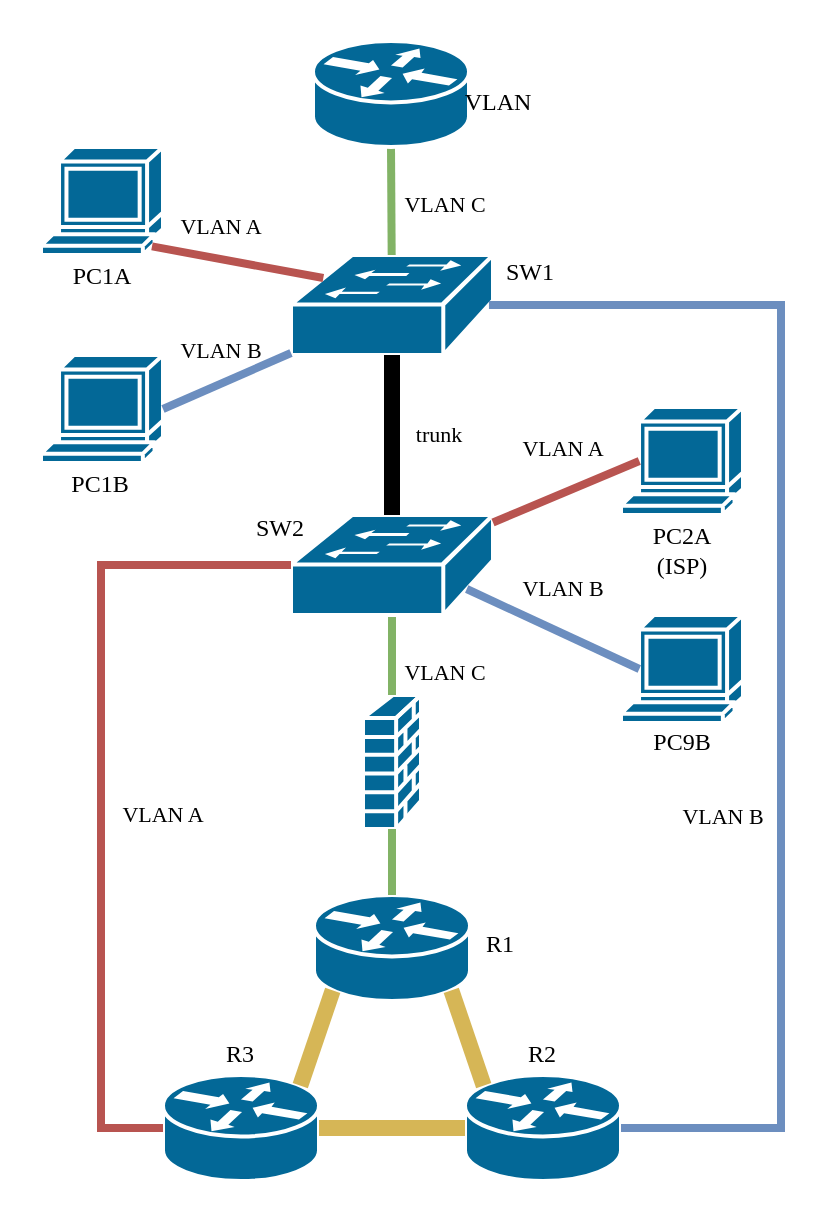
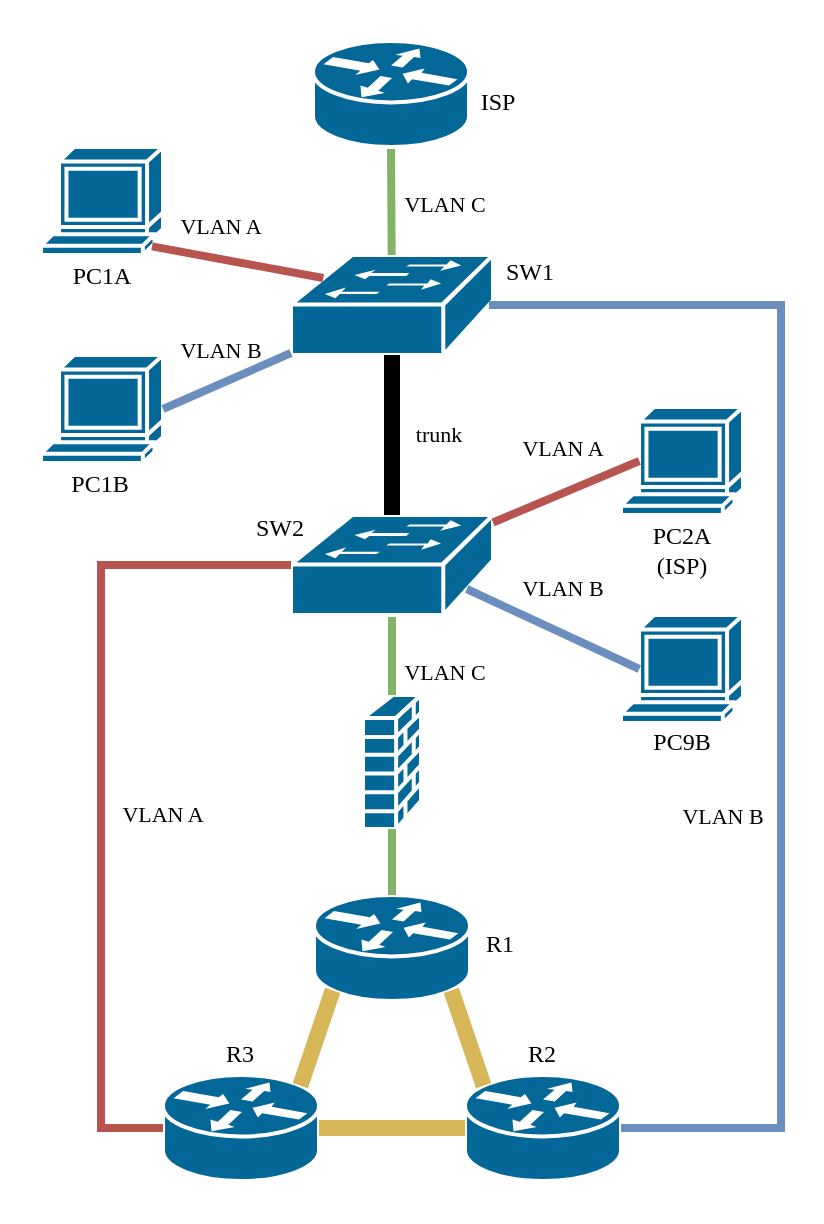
  <mxCell id="0" />
  <mxCell id="1" parent="0" />
  <mxCell id="2" value="" style="shape=mxgraph.cisco.switches.workgroup_switch;sketch=0;html=1;pointerEvents=1;dashed=0;fillColor=#036897;strokeColor=#ffffff;strokeWidth=2;verticalLabelPosition=bottom;verticalAlign=top;align=center;outlineConnect=0;fontFamily=Iosevka NF;" parent="1" vertex="1"><mxGeometry x="145" y="127" width="101" height="50" as="geometry" /></mxCell>
  <mxCell id="3" value="" style="shape=mxgraph.cisco.routers.router;sketch=0;html=1;pointerEvents=1;dashed=0;fillColor=#036897;strokeColor=#ffffff;strokeWidth=2;verticalLabelPosition=bottom;verticalAlign=top;align=center;outlineConnect=0;fontFamily=Iosevka NF;" parent="1" vertex="1"><mxGeometry x="156.5" y="447" width="78" height="53" as="geometry" /></mxCell>
  <mxCell id="4" value="" style="shape=mxgraph.cisco.security.firewall;sketch=0;html=1;pointerEvents=1;dashed=0;fillColor=#036897;strokeColor=#ffffff;strokeWidth=2;verticalLabelPosition=bottom;verticalAlign=top;align=center;outlineConnect=0;fontFamily=Iosevka NF;" parent="1" vertex="1"><mxGeometry x="181" y="347" width="29" height="67" as="geometry" /></mxCell>
  <mxCell id="5" value="" style="shape=mxgraph.cisco.computers_and_peripherals.terminal;sketch=0;html=1;pointerEvents=1;dashed=0;fillColor=#036897;strokeColor=#ffffff;strokeWidth=2;verticalLabelPosition=bottom;verticalAlign=top;align=center;outlineConnect=0;fontFamily=Iosevka NF;" parent="1" vertex="1"><mxGeometry x="20" y="177" width="61" height="54" as="geometry" /></mxCell>
  <mxCell id="6" style="edgeStyle=orthogonalEdgeStyle;rounded=0;orthogonalLoop=1;jettySize=auto;html=1;endArrow=none;endFill=0;fillColor=#d5e8d4;strokeColor=#82b366;strokeWidth=4;fontFamily=Iosevka NF;" parent="1" source="8" target="4" edge="1"><mxGeometry relative="1" as="geometry" /></mxCell>
  <mxCell id="7" value="&lt;div&gt;VLAN C&lt;/div&gt;" style="edgeLabel;html=1;align=center;verticalAlign=middle;resizable=0;points=[];labelBackgroundColor=none;fontFamily=Iosevka NF;" parent="6" vertex="1" connectable="0"><mxGeometry x="0.252" relative="1" as="geometry"><mxPoint x="26" y="3" as="offset" /></mxGeometry></mxCell>
  <mxCell id="8" value="" style="shape=mxgraph.cisco.switches.workgroup_switch;sketch=0;html=1;pointerEvents=1;dashed=0;fillColor=#036897;strokeColor=#ffffff;strokeWidth=2;verticalLabelPosition=bottom;verticalAlign=top;align=center;outlineConnect=0;fontFamily=Iosevka NF;" parent="1" vertex="1"><mxGeometry x="145" y="257" width="101" height="50" as="geometry" /></mxCell>
  <mxCell id="9" value="" style="shape=mxgraph.cisco.routers.router;sketch=0;html=1;pointerEvents=1;dashed=0;fillColor=#036897;strokeColor=#ffffff;strokeWidth=2;verticalLabelPosition=bottom;verticalAlign=top;align=center;outlineConnect=0;fontFamily=Iosevka NF;" parent="1" vertex="1"><mxGeometry x="232" y="537" width="78" height="53" as="geometry" /></mxCell>
  <mxCell id="10" value="" style="shape=mxgraph.cisco.routers.router;sketch=0;html=1;pointerEvents=1;dashed=0;fillColor=#036897;strokeColor=#ffffff;strokeWidth=2;verticalLabelPosition=bottom;verticalAlign=top;align=center;outlineConnect=0;fontFamily=Iosevka NF;" parent="1" vertex="1"><mxGeometry x="81" y="537" width="78" height="53" as="geometry" /></mxCell>
  <mxCell id="11" value="" style="shape=mxgraph.cisco.computers_and_peripherals.terminal;sketch=0;html=1;pointerEvents=1;dashed=0;fillColor=#036897;strokeColor=#ffffff;strokeWidth=2;verticalLabelPosition=bottom;verticalAlign=top;align=center;outlineConnect=0;fontFamily=Iosevka NF;" parent="1" vertex="1"><mxGeometry x="310" y="203" width="61" height="54" as="geometry" /></mxCell>
  <mxCell id="12" value="&lt;div&gt;&lt;br&gt;&lt;/div&gt;&lt;div&gt;&lt;br&gt;&lt;/div&gt;" style="shape=mxgraph.cisco.computers_and_peripherals.terminal;sketch=0;html=1;pointerEvents=1;dashed=0;fillColor=#036897;strokeColor=#ffffff;strokeWidth=2;verticalLabelPosition=bottom;verticalAlign=top;align=center;outlineConnect=0;fontFamily=Iosevka NF;" parent="1" vertex="1"><mxGeometry x="310" y="307" width="61" height="54" as="geometry" /></mxCell>
  <mxCell id="13" value="" style="shape=mxgraph.cisco.computers_and_peripherals.terminal;sketch=0;html=1;pointerEvents=1;dashed=0;fillColor=#036897;strokeColor=#ffffff;strokeWidth=2;verticalLabelPosition=bottom;verticalAlign=top;align=center;outlineConnect=0;fontFamily=Iosevka NF;" parent="1" vertex="1"><mxGeometry x="20" y="73" width="61" height="54" as="geometry" /></mxCell>
  <mxCell id="14" value="" style="endArrow=none;html=1;rounded=0;fillColor=#d5e8d4;strokeColor=#82B366;strokeWidth=4;entryX=0.5;entryY=1;entryDx=0;entryDy=0;entryPerimeter=0;fontFamily=Iosevka NF;" parent="1" source="2" target="32" edge="1"><mxGeometry width="50" height="50" relative="1" as="geometry"><mxPoint x="60" y="317" as="sourcePoint" /><mxPoint x="110" y="267" as="targetPoint" /></mxGeometry></mxCell>
  <mxCell id="15" value="&lt;div&gt;VLAN C&lt;/div&gt;" style="edgeLabel;html=1;align=center;verticalAlign=middle;resizable=0;points=[];labelBackgroundColor=none;fontFamily=Iosevka NF;" parent="14" vertex="1" connectable="0"><mxGeometry x="-0.057" y="1" relative="1" as="geometry"><mxPoint x="27" y="-1" as="offset" /></mxGeometry></mxCell>
  <mxCell id="16" value="" style="endArrow=none;html=1;rounded=0;fillColor=#dae8fc;strokeColor=#6c8ebf;strokeWidth=4;entryX=0;entryY=0.98;entryDx=0;entryDy=0;entryPerimeter=0;exitX=1;exitY=0.5;exitDx=0;exitDy=0;exitPerimeter=0;fontFamily=Iosevka NF;" parent="1" source="5" target="2" edge="1"><mxGeometry width="50" height="50" relative="1" as="geometry"><mxPoint x="100" y="207" as="sourcePoint" /><mxPoint x="150" y="157" as="targetPoint" /></mxGeometry></mxCell>
  <mxCell id="17" value="&lt;div&gt;VLAN B&lt;/div&gt;" style="edgeLabel;html=1;align=center;verticalAlign=middle;resizable=0;points=[];labelBackgroundColor=none;fontFamily=Iosevka NF;" parent="16" vertex="1" connectable="0"><mxGeometry x="-0.093" y="-2" relative="1" as="geometry"><mxPoint x="-2" y="-19" as="offset" /></mxGeometry></mxCell>
  <mxCell id="18" value="" style="endArrow=none;html=1;rounded=0;strokeWidth=4;fillColor=#f8cecc;strokeColor=#b85450;exitX=0.16;exitY=0.23;exitDx=0;exitDy=0;exitPerimeter=0;entryX=0.91;entryY=0.92;entryDx=0;entryDy=0;entryPerimeter=0;fontFamily=Iosevka NF;" parent="1" source="2" target="13" edge="1"><mxGeometry width="50" height="50" relative="1" as="geometry"><mxPoint x="10" y="127" as="sourcePoint" /><mxPoint x="60" y="77" as="targetPoint" /></mxGeometry></mxCell>
  <mxCell id="19" value="&lt;div style=&quot;line-height: 0%;&quot;&gt;VLAN A&lt;/div&gt;" style="edgeLabel;html=1;align=center;verticalAlign=middle;resizable=0;points=[];labelBackgroundColor=none;fontFamily=Iosevka NF;" parent="18" vertex="1" connectable="0"><mxGeometry x="0.023" y="-3" relative="1" as="geometry"><mxPoint x="-8" y="-14" as="offset" /></mxGeometry></mxCell>
  <mxCell id="20" value="" style="endArrow=none;html=1;rounded=0;strokeWidth=8;fontFamily=Iosevka NF;" parent="1" source="2" target="8" edge="1"><mxGeometry width="50" height="50" relative="1" as="geometry"><mxPoint x="280" y="207" as="sourcePoint" /><mxPoint x="330" y="157" as="targetPoint" /></mxGeometry></mxCell>
  <mxCell id="21" value="&lt;div&gt;trunk&lt;/div&gt;" style="edgeLabel;html=1;align=center;verticalAlign=middle;resizable=0;points=[];labelBackgroundColor=none;fontFamily=Iosevka NF;" parent="20" vertex="1" connectable="0"><mxGeometry x="-0.21" y="2" relative="1" as="geometry"><mxPoint x="21" y="7" as="offset" /></mxGeometry></mxCell>
  <mxCell id="22" value="" style="endArrow=none;html=1;rounded=0;fillColor=#f8cecc;strokeColor=#b85450;strokeWidth=4;entryX=0.15;entryY=0.5;entryDx=0;entryDy=0;entryPerimeter=0;fontFamily=Iosevka NF;" parent="1" source="8" target="11" edge="1"><mxGeometry width="50" height="50" relative="1" as="geometry"><mxPoint x="260" y="297" as="sourcePoint" /><mxPoint x="310" y="247" as="targetPoint" /></mxGeometry></mxCell>
  <mxCell id="23" value="" style="endArrow=none;html=1;rounded=0;fillColor=#dae8fc;strokeColor=#6c8ebf;strokeWidth=4;exitX=0.87;exitY=0.74;exitDx=0;exitDy=0;exitPerimeter=0;entryX=0.15;entryY=0.5;entryDx=0;entryDy=0;entryPerimeter=0;fontFamily=Iosevka NF;" parent="1" source="8" target="12" edge="1"><mxGeometry width="50" height="50" relative="1" as="geometry"><mxPoint x="300" y="337" as="sourcePoint" /><mxPoint x="350" y="287" as="targetPoint" /></mxGeometry></mxCell>
  <mxCell id="24" value="" style="endArrow=none;html=1;rounded=0;fillColor=#fff2cc;strokeColor=#d6b656;strokeWidth=8;exitX=0.88;exitY=0.1;exitDx=0;exitDy=0;exitPerimeter=0;entryX=0.12;entryY=0.9;entryDx=0;entryDy=0;entryPerimeter=0;fontFamily=Iosevka NF;" parent="1" source="10" target="3" edge="1"><mxGeometry width="50" height="50" relative="1" as="geometry"><mxPoint x="80" y="557" as="sourcePoint" /><mxPoint x="130" y="507" as="targetPoint" /></mxGeometry></mxCell>
  <mxCell id="25" value="" style="endArrow=none;html=1;rounded=0;fillColor=#fff2cc;strokeColor=#d6b656;strokeWidth=8;entryX=0.88;entryY=0.9;entryDx=0;entryDy=0;entryPerimeter=0;exitX=0.12;exitY=0.1;exitDx=0;exitDy=0;exitPerimeter=0;fontFamily=Iosevka NF;" parent="1" source="9" target="3" edge="1"><mxGeometry width="50" height="50" relative="1" as="geometry"><mxPoint x="260" y="567" as="sourcePoint" /><mxPoint x="310" y="517" as="targetPoint" /></mxGeometry></mxCell>
  <mxCell id="26" value="" style="endArrow=none;html=1;rounded=0;fillColor=#fff2cc;strokeColor=#d6b656;strokeWidth=8;fontFamily=Iosevka NF;" parent="1" source="10" target="9" edge="1"><mxGeometry width="50" height="50" relative="1" as="geometry"><mxPoint x="170" y="627" as="sourcePoint" /><mxPoint x="220" y="577" as="targetPoint" /></mxGeometry></mxCell>
  <mxCell id="27" style="rounded=0;orthogonalLoop=1;jettySize=auto;html=1;entryX=1;entryY=0.5;entryDx=0;entryDy=0;entryPerimeter=0;endArrow=none;endFill=0;edgeStyle=orthogonalEdgeStyle;fillColor=#dae8fc;strokeColor=#6c8ebf;strokeWidth=4;exitX=0.98;exitY=0.5;exitDx=0;exitDy=0;exitPerimeter=0;fontFamily=Iosevka NF;" parent="1" source="2" target="9" edge="1"><mxGeometry relative="1" as="geometry"><Array as="points"><mxPoint x="390" y="152" /><mxPoint x="390" y="564" /></Array></mxGeometry></mxCell>
  <mxCell id="28" value="&lt;div&gt;VLAN B&lt;/div&gt;" style="edgeLabel;html=1;align=center;verticalAlign=middle;resizable=0;points=[];labelBackgroundColor=none;fontFamily=Iosevka NF;" parent="27" vertex="1" connectable="0"><mxGeometry x="0.241" y="-1" relative="1" as="geometry"><mxPoint x="-29" y="6" as="offset" /></mxGeometry></mxCell>
  <mxCell id="29" style="edgeStyle=orthogonalEdgeStyle;rounded=0;orthogonalLoop=1;jettySize=auto;html=1;entryX=0;entryY=0.5;entryDx=0;entryDy=0;entryPerimeter=0;fillColor=#f8cecc;strokeColor=#b85450;endArrow=none;endFill=0;strokeWidth=4;fontFamily=Iosevka NF;" parent="1" source="8" target="10" edge="1"><mxGeometry relative="1" as="geometry"><Array as="points"><mxPoint x="50" y="282" /><mxPoint x="50" y="564" /><mxPoint x="81" y="564" /></Array></mxGeometry></mxCell>
  <mxCell id="30" value="&lt;div&gt;VLAN A&lt;/div&gt;" style="edgeLabel;html=1;align=center;verticalAlign=middle;resizable=0;points=[];labelBackgroundColor=none;fontFamily=Iosevka NF;" parent="29" vertex="1" connectable="0"><mxGeometry x="0.071" y="2" relative="1" as="geometry"><mxPoint x="28" y="1" as="offset" /></mxGeometry></mxCell>
  <mxCell id="31" style="edgeStyle=orthogonalEdgeStyle;rounded=0;orthogonalLoop=1;jettySize=auto;html=1;entryX=0.5;entryY=0;entryDx=0;entryDy=0;entryPerimeter=0;endArrow=none;endFill=0;fillColor=#d5e8d4;strokeColor=#82b366;strokeWidth=4;fontFamily=Iosevka NF;" parent="1" source="4" target="3" edge="1"><mxGeometry relative="1" as="geometry" /></mxCell>
  <mxCell id="32" value="" style="shape=mxgraph.cisco.routers.router;sketch=0;html=1;pointerEvents=1;dashed=0;fillColor=#036897;strokeColor=#ffffff;strokeWidth=2;verticalLabelPosition=bottom;verticalAlign=top;align=center;outlineConnect=0;fontFamily=Iosevka NF;" parent="1" vertex="1"><mxGeometry x="156" y="20" width="78" height="53" as="geometry" /></mxCell>
  <mxCell id="33" value="&lt;div&gt;PC1A&lt;/div&gt;" style="text;html=1;align=center;verticalAlign=middle;whiteSpace=wrap;rounded=0;fontFamily=Iosevka NF;" parent="1" vertex="1"><mxGeometry x="21" y="123" width="60" height="30" as="geometry" /></mxCell>
  <mxCell id="34" value="&lt;div&gt;PC1B&lt;/div&gt;" style="text;html=1;align=center;verticalAlign=middle;whiteSpace=wrap;rounded=0;fontFamily=Iosevka NF;" parent="1" vertex="1"><mxGeometry x="20" y="227" width="60" height="30" as="geometry" /></mxCell>
- <mxCell id="35" value="&lt;p style=&quot;line-height: 120%;&quot;&gt;&lt;/p&gt;&lt;div&gt;VLAN&lt;/div&gt;" style="text;html=1;align=center;verticalAlign=middle;whiteSpace=wrap;rounded=0;fontFamily=Iosevka NF;" parent="1" vertex="1"><mxGeometry x="219" y="30" width="60" height="30" as="geometry" /></mxCell>
+ <mxCell id="35" value="&lt;p style=&quot;line-height: 120%;&quot;&gt;&lt;/p&gt;&lt;div&gt;ISP&lt;/div&gt;" style="text;html=1;align=center;verticalAlign=middle;whiteSpace=wrap;rounded=0;fontFamily=Iosevka NF;" parent="1" vertex="1"><mxGeometry x="219" y="30" width="60" height="30" as="geometry" /></mxCell>
  <mxCell id="36" value="&lt;div&gt;SW1&lt;/div&gt;" style="text;html=1;align=center;verticalAlign=middle;whiteSpace=wrap;rounded=0;fontFamily=Iosevka NF;" parent="1" vertex="1"><mxGeometry x="234.5" y="121" width="60" height="30" as="geometry" /></mxCell>
  <mxCell id="37" value="&lt;div&gt;SW2&lt;/div&gt;" style="text;html=1;align=center;verticalAlign=middle;whiteSpace=wrap;rounded=0;fontFamily=Iosevka NF;" parent="1" vertex="1"><mxGeometry x="110" y="249" width="60" height="30" as="geometry" /></mxCell>
  <mxCell id="38" value="&lt;div&gt;PC2A&lt;br&gt;(ISP)&lt;br&gt;&lt;/div&gt;" style="text;html=1;align=center;verticalAlign=middle;whiteSpace=wrap;rounded=0;fontFamily=Iosevka NF;" parent="1" vertex="1"><mxGeometry x="311" y="256" width="60" height="38" as="geometry" /></mxCell>
  <mxCell id="39" value="&lt;div&gt;PC9B&lt;/div&gt;" style="text;html=1;align=center;verticalAlign=middle;whiteSpace=wrap;rounded=0;fontFamily=Iosevka NF;" parent="1" vertex="1"><mxGeometry x="311" y="356" width="60" height="30" as="geometry" /></mxCell>
  <mxCell id="40" value="&lt;div style=&quot;line-height: 0%;&quot;&gt;VLAN A&lt;/div&gt;" style="edgeLabel;html=1;align=center;verticalAlign=middle;resizable=0;points=[];labelBackgroundColor=none;fontFamily=Iosevka NF;" parent="1" vertex="1" connectable="0"><mxGeometry x="280.004" y="224.995" as="geometry" /></mxCell>
  <mxCell id="41" value="&lt;div&gt;VLAN B&lt;/div&gt;" style="edgeLabel;html=1;align=center;verticalAlign=middle;resizable=0;points=[];labelBackgroundColor=none;fontFamily=Iosevka NF;" parent="1" vertex="1" connectable="0"><mxGeometry x="280.002" y="293.997" as="geometry" /></mxCell>
  <mxCell id="42" value="&lt;div&gt;R1&lt;/div&gt;" style="text;html=1;align=center;verticalAlign=middle;whiteSpace=wrap;rounded=0;fontFamily=Iosevka NF;" parent="1" vertex="1"><mxGeometry x="220" y="457" width="60" height="30" as="geometry" /></mxCell>
  <mxCell id="43" value="&lt;div&gt;R3&lt;br&gt;&lt;/div&gt;" style="text;html=1;align=center;verticalAlign=middle;whiteSpace=wrap;rounded=0;fontFamily=Iosevka NF;" parent="1" vertex="1"><mxGeometry x="90" y="512" width="60" height="30" as="geometry" /></mxCell>
  <mxCell id="44" value="&lt;div&gt;R2&lt;br&gt;&lt;/div&gt;" style="text;html=1;align=center;verticalAlign=middle;whiteSpace=wrap;rounded=0;fontFamily=Iosevka NF;" parent="1" vertex="1"><mxGeometry x="241" y="512" width="60" height="30" as="geometry" /></mxCell>
